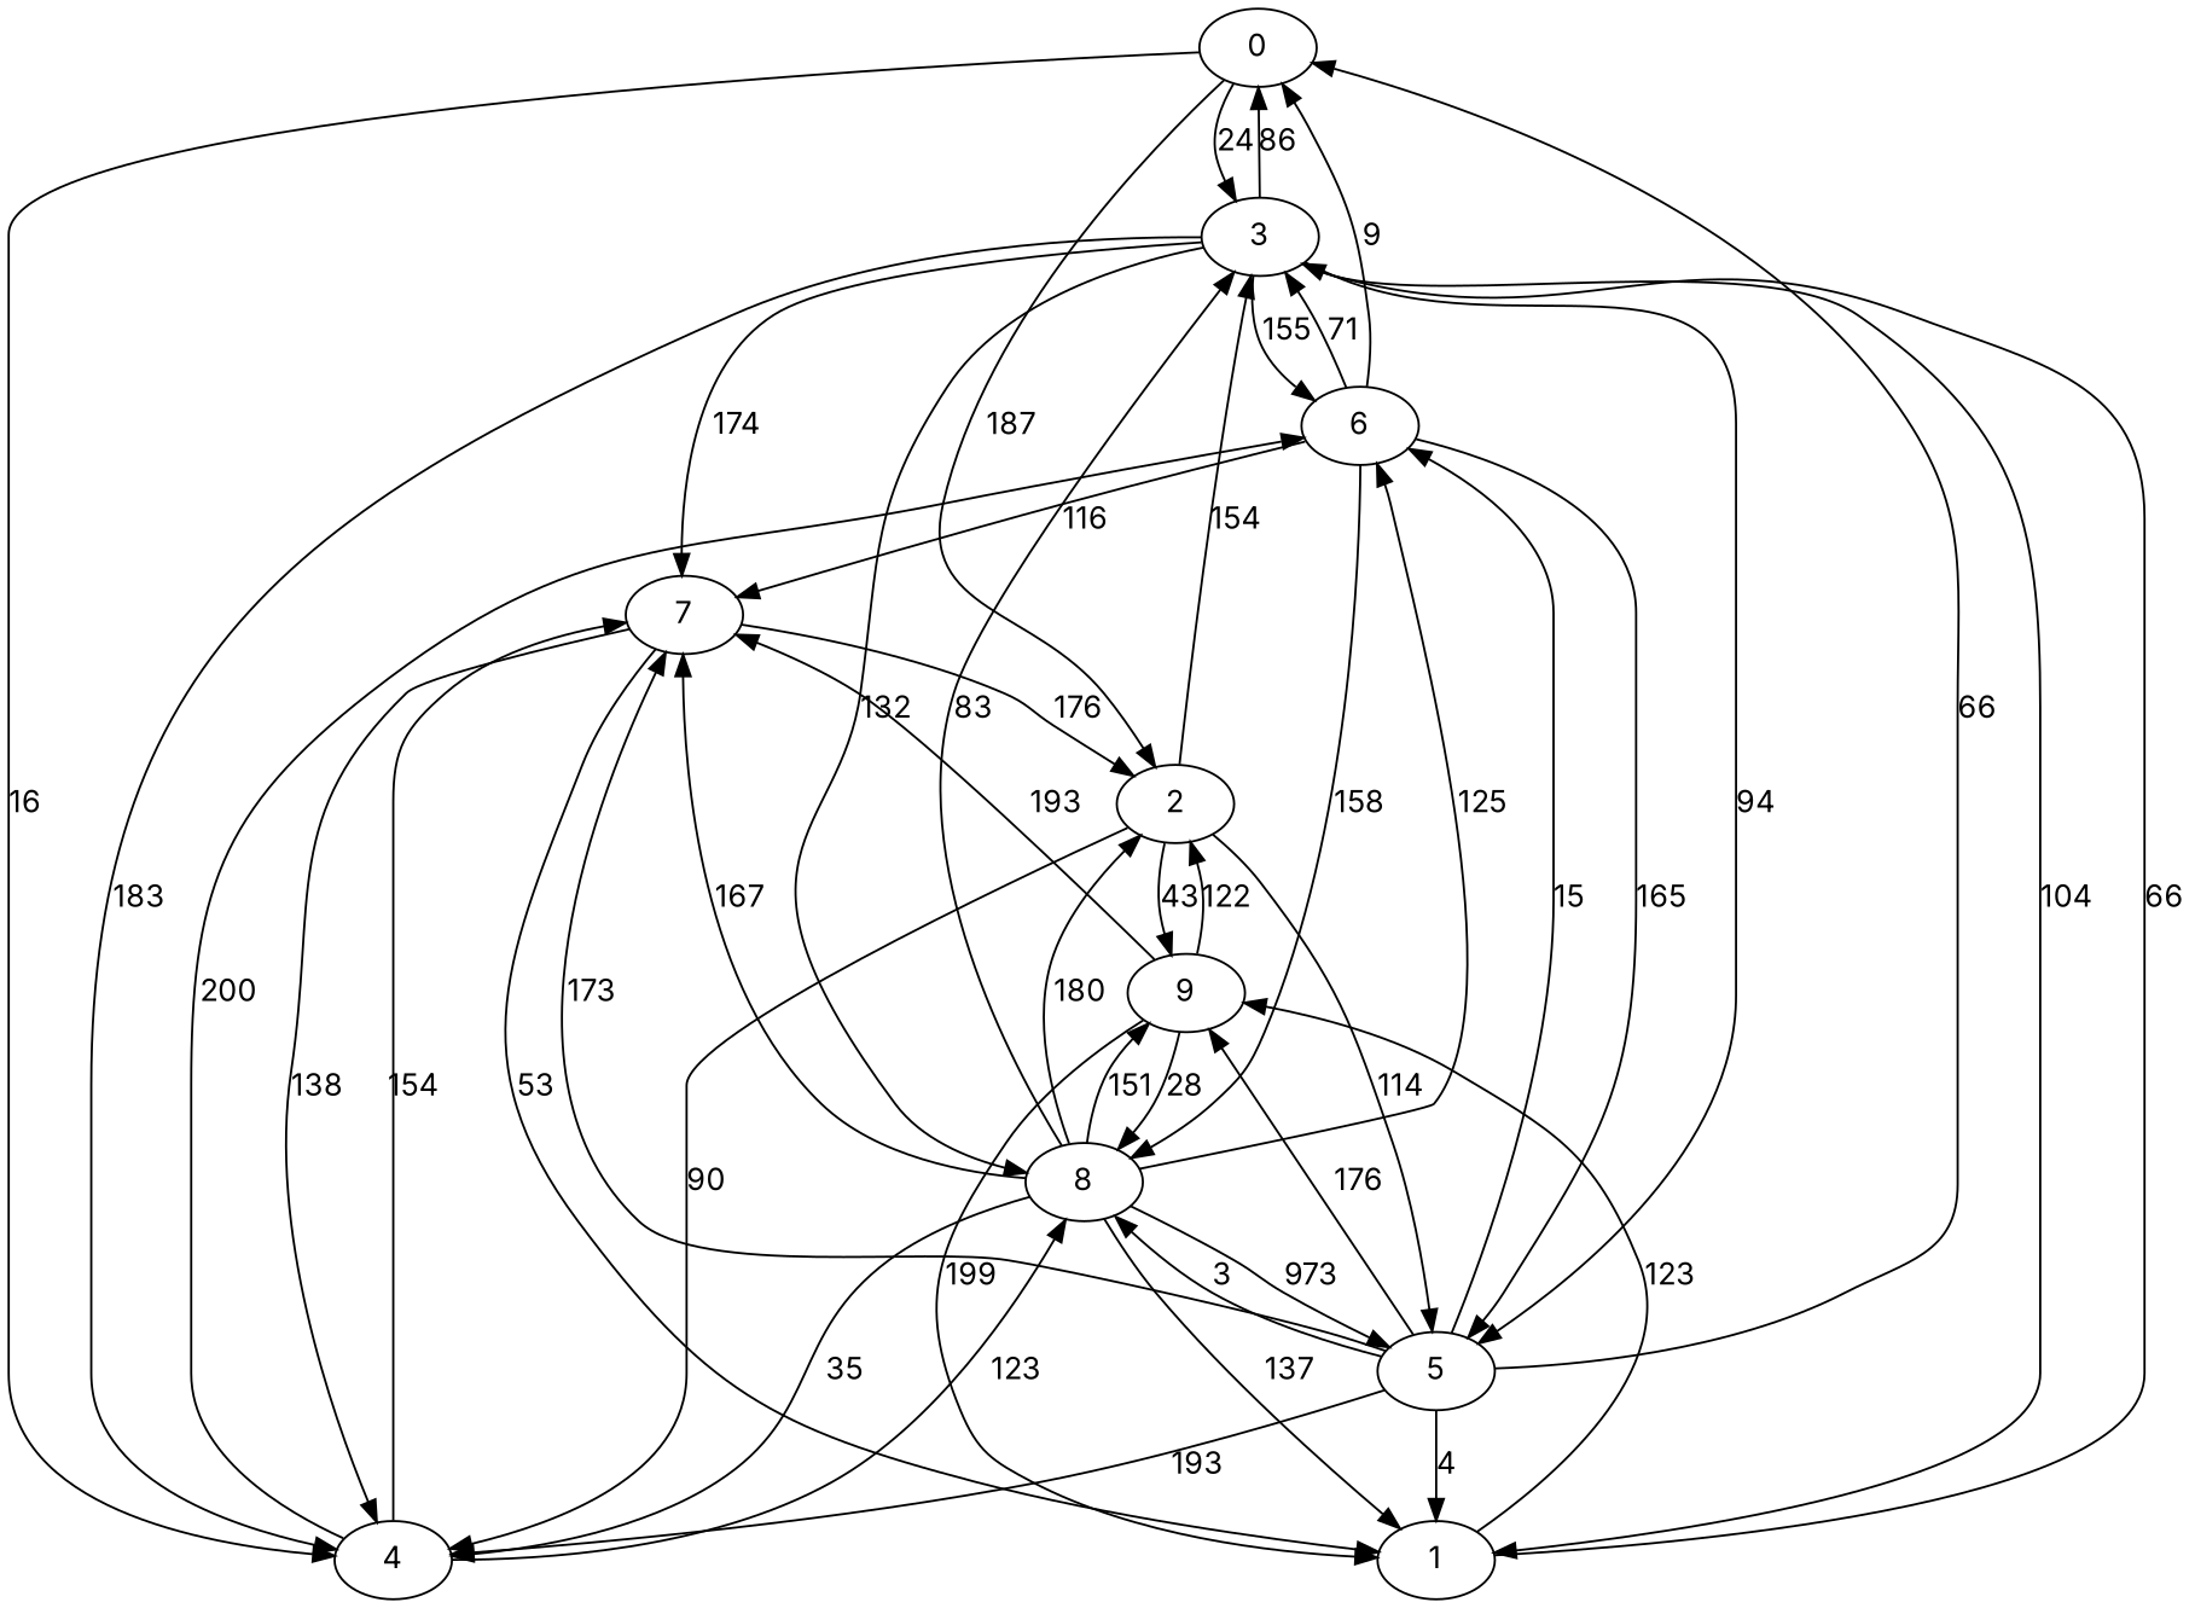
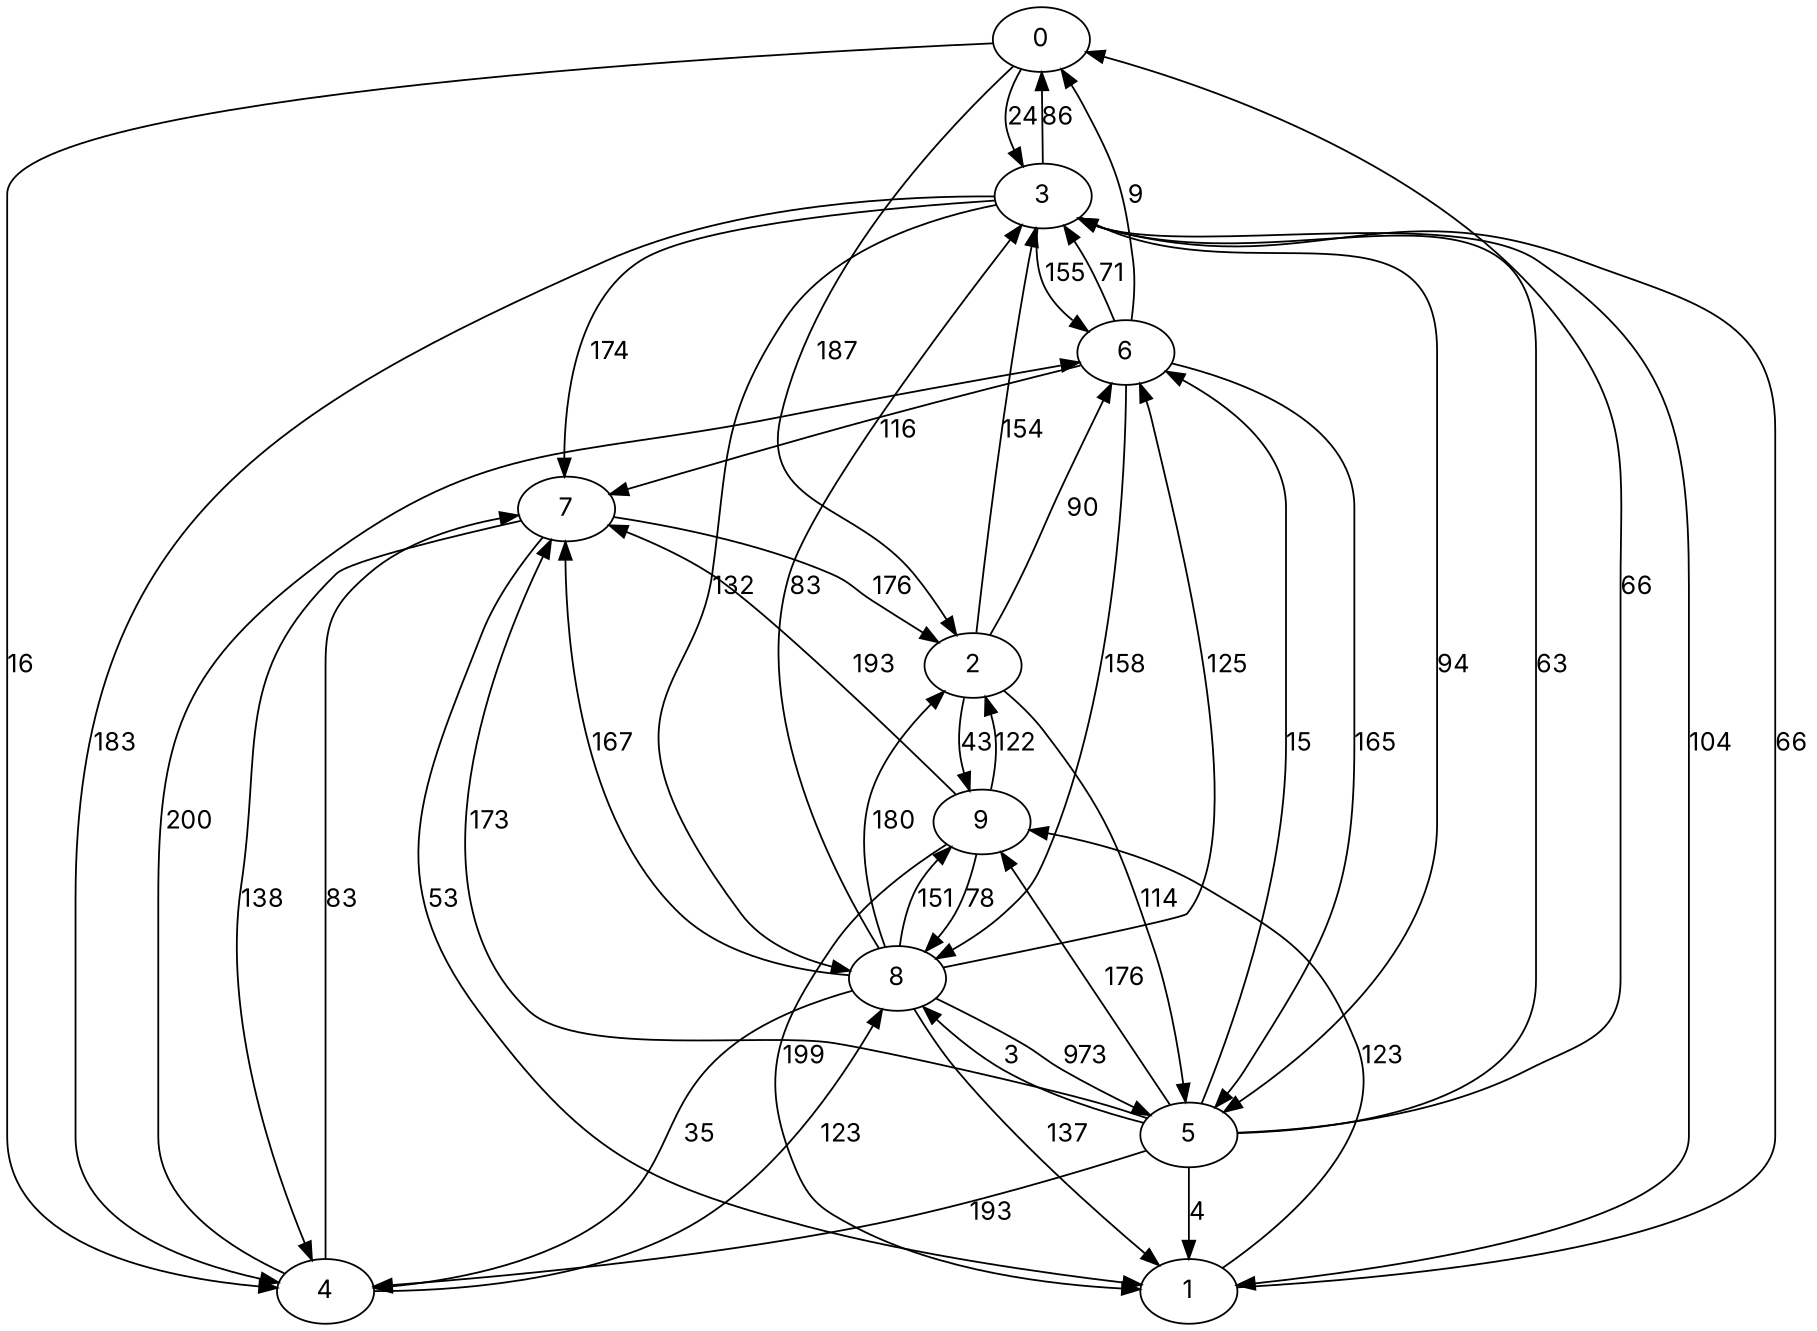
  digraph {
    fontname=Inter
    node [fontname=Inter]
    edge [fontname=Inter]
    0
    3
    2
    4
    5
    8
    1
    7
    6
    9
    0 -> 3 [label=24]
    0 -> 2 [label=187]
    0 -> 4 [label=16]
    3 -> 0 [label=86]
    3 -> 4 [label=183]
    3 -> 5 [label=94]
    3 -> 8 [label=132]
    3 -> 1 [label=104]
    3 -> 7 [label=174]
    3 -> 6 [label=155]
    2 -> 3 [label=154]
-   2 -> 4 [label=90]
+   2 -> 6 [label=90]
    2 -> 5 [label=114]
    2 -> 9 [label=43]
    4 -> 8 [label=123]
-   4 -> 7 [label=154]
+   4 -> 7 [label=83]
    4 -> 6 [label=200]
    5 -> 0 [label=66]
+   5 -> 3 [label=63]
    5 -> 4 [label=193]
    5 -> 8 [label=3]
    5 -> 1 [label=4]
    5 -> 7 [label=173]
    5 -> 6 [label=15]
    5 -> 9 [label=176]
    8 -> 3 [label=83]
    8 -> 2 [label=180]
    8 -> 4 [label=35]
    8 -> 5 [label=973]
    8 -> 1 [label=137]
    8 -> 7 [label=167]
    8 -> 6 [label=125]
    8 -> 9 [label=151]
    1 -> 3 [label=66]
    1 -> 9 [label=123]
    7 -> 2 [label=176]
    7 -> 4 [label=138]
    7 -> 1 [label=53]
    6 -> 0 [label=9]
    6 -> 3 [label=71]
    6 -> 5 [label=165]
    6 -> 8 [label=158]
    6 -> 7 [label=116]
    9 -> 2 [label=122]
-   9 -> 8 [label=28]
+   9 -> 8 [label=78]
    9 -> 1 [label=199]
    9 -> 7 [label=193]
  }
